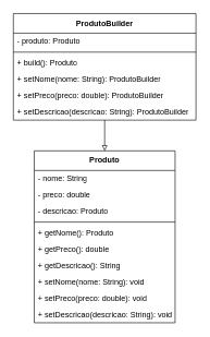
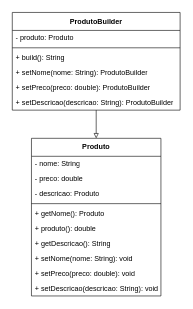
  <mxCell id="0" />
  <mxCell id="1" parent="0" />
  <mxCell id="2" style="edgeStyle=none;html=1;endArrow=block;endFill=0;" parent="1" source="3" target="10" edge="1"><mxGeometry relative="1" as="geometry" /></mxCell>
  <mxCell id="3" value="&lt;p style=&quot;line-height: 120%;&quot;&gt;ProdutoBuilder&lt;/p&gt;" style="swimlane;fontStyle=1;align=center;verticalAlign=middle;childLayout=stackLayout;horizontal=1;startSize=30;horizontalStack=0;resizeParent=1;resizeParentMax=0;resizeLast=0;collapsible=0;marginBottom=0;html=1;whiteSpace=wrap;" parent="1" vertex="1"><mxGeometry x="20" y="20" width="280" height="163" as="geometry" /></mxCell>
  <mxCell id="4" value="- produto: Produto" style="text;html=1;strokeColor=none;fillColor=none;align=left;verticalAlign=middle;spacingLeft=4;spacingRight=4;overflow=hidden;rotatable=0;points=[[0,0.5],[1,0.5]];portConstraint=eastwest;whiteSpace=wrap;" parent="3" vertex="1"><mxGeometry y="30" width="280" height="25" as="geometry" /></mxCell>
  <mxCell id="5" value="" style="line;html=1;strokeWidth=1;align=left;verticalAlign=middle;spacingTop=-1;spacingLeft=3;spacingRight=3;rotatable=0;labelPosition=right;points=[];portConstraint=eastwest;" parent="3" vertex="1"><mxGeometry y="55" width="280" height="8" as="geometry" /></mxCell>
- <mxCell id="6" value="+ build(): Produto" style="text;html=1;strokeColor=none;fillColor=none;align=left;verticalAlign=middle;spacingLeft=4;spacingRight=4;overflow=hidden;rotatable=0;points=[[0,0.5],[1,0.5]];portConstraint=eastwest;whiteSpace=wrap;" parent="3" vertex="1"><mxGeometry y="63" width="280" height="25" as="geometry" /></mxCell>
+ <mxCell id="6" value="+ build(): String" style="text;html=1;strokeColor=none;fillColor=none;align=left;verticalAlign=middle;spacingLeft=4;spacingRight=4;overflow=hidden;rotatable=0;points=[[0,0.5],[1,0.5]];portConstraint=eastwest;whiteSpace=wrap;" parent="3" vertex="1"><mxGeometry y="63" width="280" height="25" as="geometry" /></mxCell>
  <mxCell id="7" value="+ setNome(nome: String): ProdutoBuilder" style="text;html=1;strokeColor=none;fillColor=none;align=left;verticalAlign=middle;spacingLeft=4;spacingRight=4;overflow=hidden;rotatable=0;points=[[0,0.5],[1,0.5]];portConstraint=eastwest;whiteSpace=wrap;" parent="3" vertex="1"><mxGeometry y="88" width="280" height="25" as="geometry" /></mxCell>
  <mxCell id="8" value="+ setPreco(preco: double): ProdutoBuilder" style="text;html=1;strokeColor=none;fillColor=none;align=left;verticalAlign=middle;spacingLeft=4;spacingRight=4;overflow=hidden;rotatable=0;points=[[0,0.5],[1,0.5]];portConstraint=eastwest;whiteSpace=wrap;" parent="3" vertex="1"><mxGeometry y="113" width="280" height="25" as="geometry" /></mxCell>
  <mxCell id="9" value="&lt;span style=&quot;font-family: Helvetica; font-size: 12px; font-style: normal; font-variant-ligatures: normal; font-variant-caps: normal; font-weight: 400; letter-spacing: normal; orphans: 2; text-align: left; text-indent: 0px; text-transform: none; widows: 2; word-spacing: 0px; -webkit-text-stroke-width: 0px; text-decoration-thickness: initial; text-decoration-style: initial; text-decoration-color: initial; float: none; display: inline !important;&quot;&gt;+ setDescricao(descricao: String): ProdutoBuilder&lt;/span&gt;" style="text;html=1;strokeColor=none;fillColor=none;align=left;verticalAlign=middle;spacingLeft=4;spacingRight=4;overflow=hidden;rotatable=0;points=[[0,0.5],[1,0.5]];portConstraint=eastwest;whiteSpace=wrap;labelBackgroundColor=none;" parent="3" vertex="1"><mxGeometry y="138" width="280" height="25" as="geometry" /></mxCell>
  <mxCell id="10" value="&lt;p style=&quot;line-height: 120%;&quot;&gt;Produto&lt;/p&gt;" style="swimlane;fontStyle=1;align=center;verticalAlign=middle;childLayout=stackLayout;horizontal=1;startSize=30;horizontalStack=0;resizeParent=1;resizeParentMax=0;resizeLast=0;collapsible=0;marginBottom=0;html=1;whiteSpace=wrap;" parent="1" vertex="1"><mxGeometry x="52" width="216" height="263" as="geometry" y="230" /></mxCell>
  <mxCell id="11" value="- nome: String" style="text;html=1;strokeColor=none;fillColor=none;align=left;verticalAlign=middle;spacingLeft=4;spacingRight=4;overflow=hidden;rotatable=0;points=[[0,0.5],[1,0.5]];portConstraint=eastwest;whiteSpace=wrap;" parent="10" vertex="1"><mxGeometry y="30" width="216" height="25" as="geometry" /></mxCell>
  <mxCell id="12" value="- preco: double" style="text;html=1;strokeColor=none;fillColor=none;align=left;verticalAlign=middle;spacingLeft=4;spacingRight=4;overflow=hidden;rotatable=0;points=[[0,0.5],[1,0.5]];portConstraint=eastwest;whiteSpace=wrap;" parent="10" vertex="1"><mxGeometry y="55" width="216" height="25" as="geometry" /></mxCell>
  <mxCell id="13" value="- descricao: Produto" style="text;html=1;strokeColor=none;fillColor=none;align=left;verticalAlign=middle;spacingLeft=4;spacingRight=4;overflow=hidden;rotatable=0;points=[[0,0.5],[1,0.5]];portConstraint=eastwest;whiteSpace=wrap;" parent="10" vertex="1"><mxGeometry y="80" width="216" height="25" as="geometry" /></mxCell>
  <mxCell id="14" value="" style="line;html=1;strokeWidth=1;align=left;verticalAlign=middle;spacingTop=-1;spacingLeft=3;spacingRight=3;rotatable=0;labelPosition=right;points=[];portConstraint=eastwest;" parent="10" vertex="1"><mxGeometry y="105" width="216" height="8" as="geometry" /></mxCell>
  <mxCell id="15" value="+ getNome(): Produto" style="text;html=1;strokeColor=none;fillColor=none;align=left;verticalAlign=middle;spacingLeft=4;spacingRight=4;overflow=hidden;rotatable=0;points=[[0,0.5],[1,0.5]];portConstraint=eastwest;whiteSpace=wrap;" parent="10" vertex="1"><mxGeometry y="113" width="216" height="25" as="geometry" /></mxCell>
- <mxCell id="16" value="+ getPreco(): double" style="text;html=1;strokeColor=none;fillColor=none;align=left;verticalAlign=middle;spacingLeft=4;spacingRight=4;overflow=hidden;rotatable=0;points=[[0,0.5],[1,0.5]];portConstraint=eastwest;whiteSpace=wrap;" parent="10" vertex="1"><mxGeometry y="138" width="216" height="25" as="geometry" /></mxCell>
+ <mxCell id="16" value="+ produto(): double" style="text;html=1;strokeColor=none;fillColor=none;align=left;verticalAlign=middle;spacingLeft=4;spacingRight=4;overflow=hidden;rotatable=0;points=[[0,0.5],[1,0.5]];portConstraint=eastwest;whiteSpace=wrap;" parent="10" vertex="1"><mxGeometry y="138" width="216" height="25" as="geometry" /></mxCell>
  <mxCell id="17" value="+ getDescricao(): String" style="text;html=1;strokeColor=none;fillColor=none;align=left;verticalAlign=middle;spacingLeft=4;spacingRight=4;overflow=hidden;rotatable=0;points=[[0,0.5],[1,0.5]];portConstraint=eastwest;whiteSpace=wrap;" parent="10" vertex="1"><mxGeometry y="163" width="216" height="25" as="geometry" /></mxCell>
  <mxCell id="18" value="+ setNome(nome: String): void" style="text;html=1;strokeColor=none;fillColor=none;align=left;verticalAlign=middle;spacingLeft=4;spacingRight=4;overflow=hidden;rotatable=0;points=[[0,0.5],[1,0.5]];portConstraint=eastwest;whiteSpace=wrap;" parent="10" vertex="1"><mxGeometry y="188" width="216" height="25" as="geometry" /></mxCell>
  <mxCell id="19" value="+ setPreco(preco: double): void" style="text;html=1;strokeColor=none;fillColor=none;align=left;verticalAlign=middle;spacingLeft=4;spacingRight=4;overflow=hidden;rotatable=0;points=[[0,0.5],[1,0.5]];portConstraint=eastwest;whiteSpace=wrap;" parent="10" vertex="1"><mxGeometry y="213" width="216" height="25" as="geometry" /></mxCell>
  <mxCell id="20" value="+ setDescricao(descricao: String): void" style="text;html=1;strokeColor=none;fillColor=none;align=left;verticalAlign=middle;spacingLeft=4;spacingRight=4;overflow=hidden;rotatable=0;points=[[0,0.5],[1,0.5]];portConstraint=eastwest;whiteSpace=wrap;" parent="10" vertex="1"><mxGeometry y="238" width="216" height="25" as="geometry" /></mxCell>
